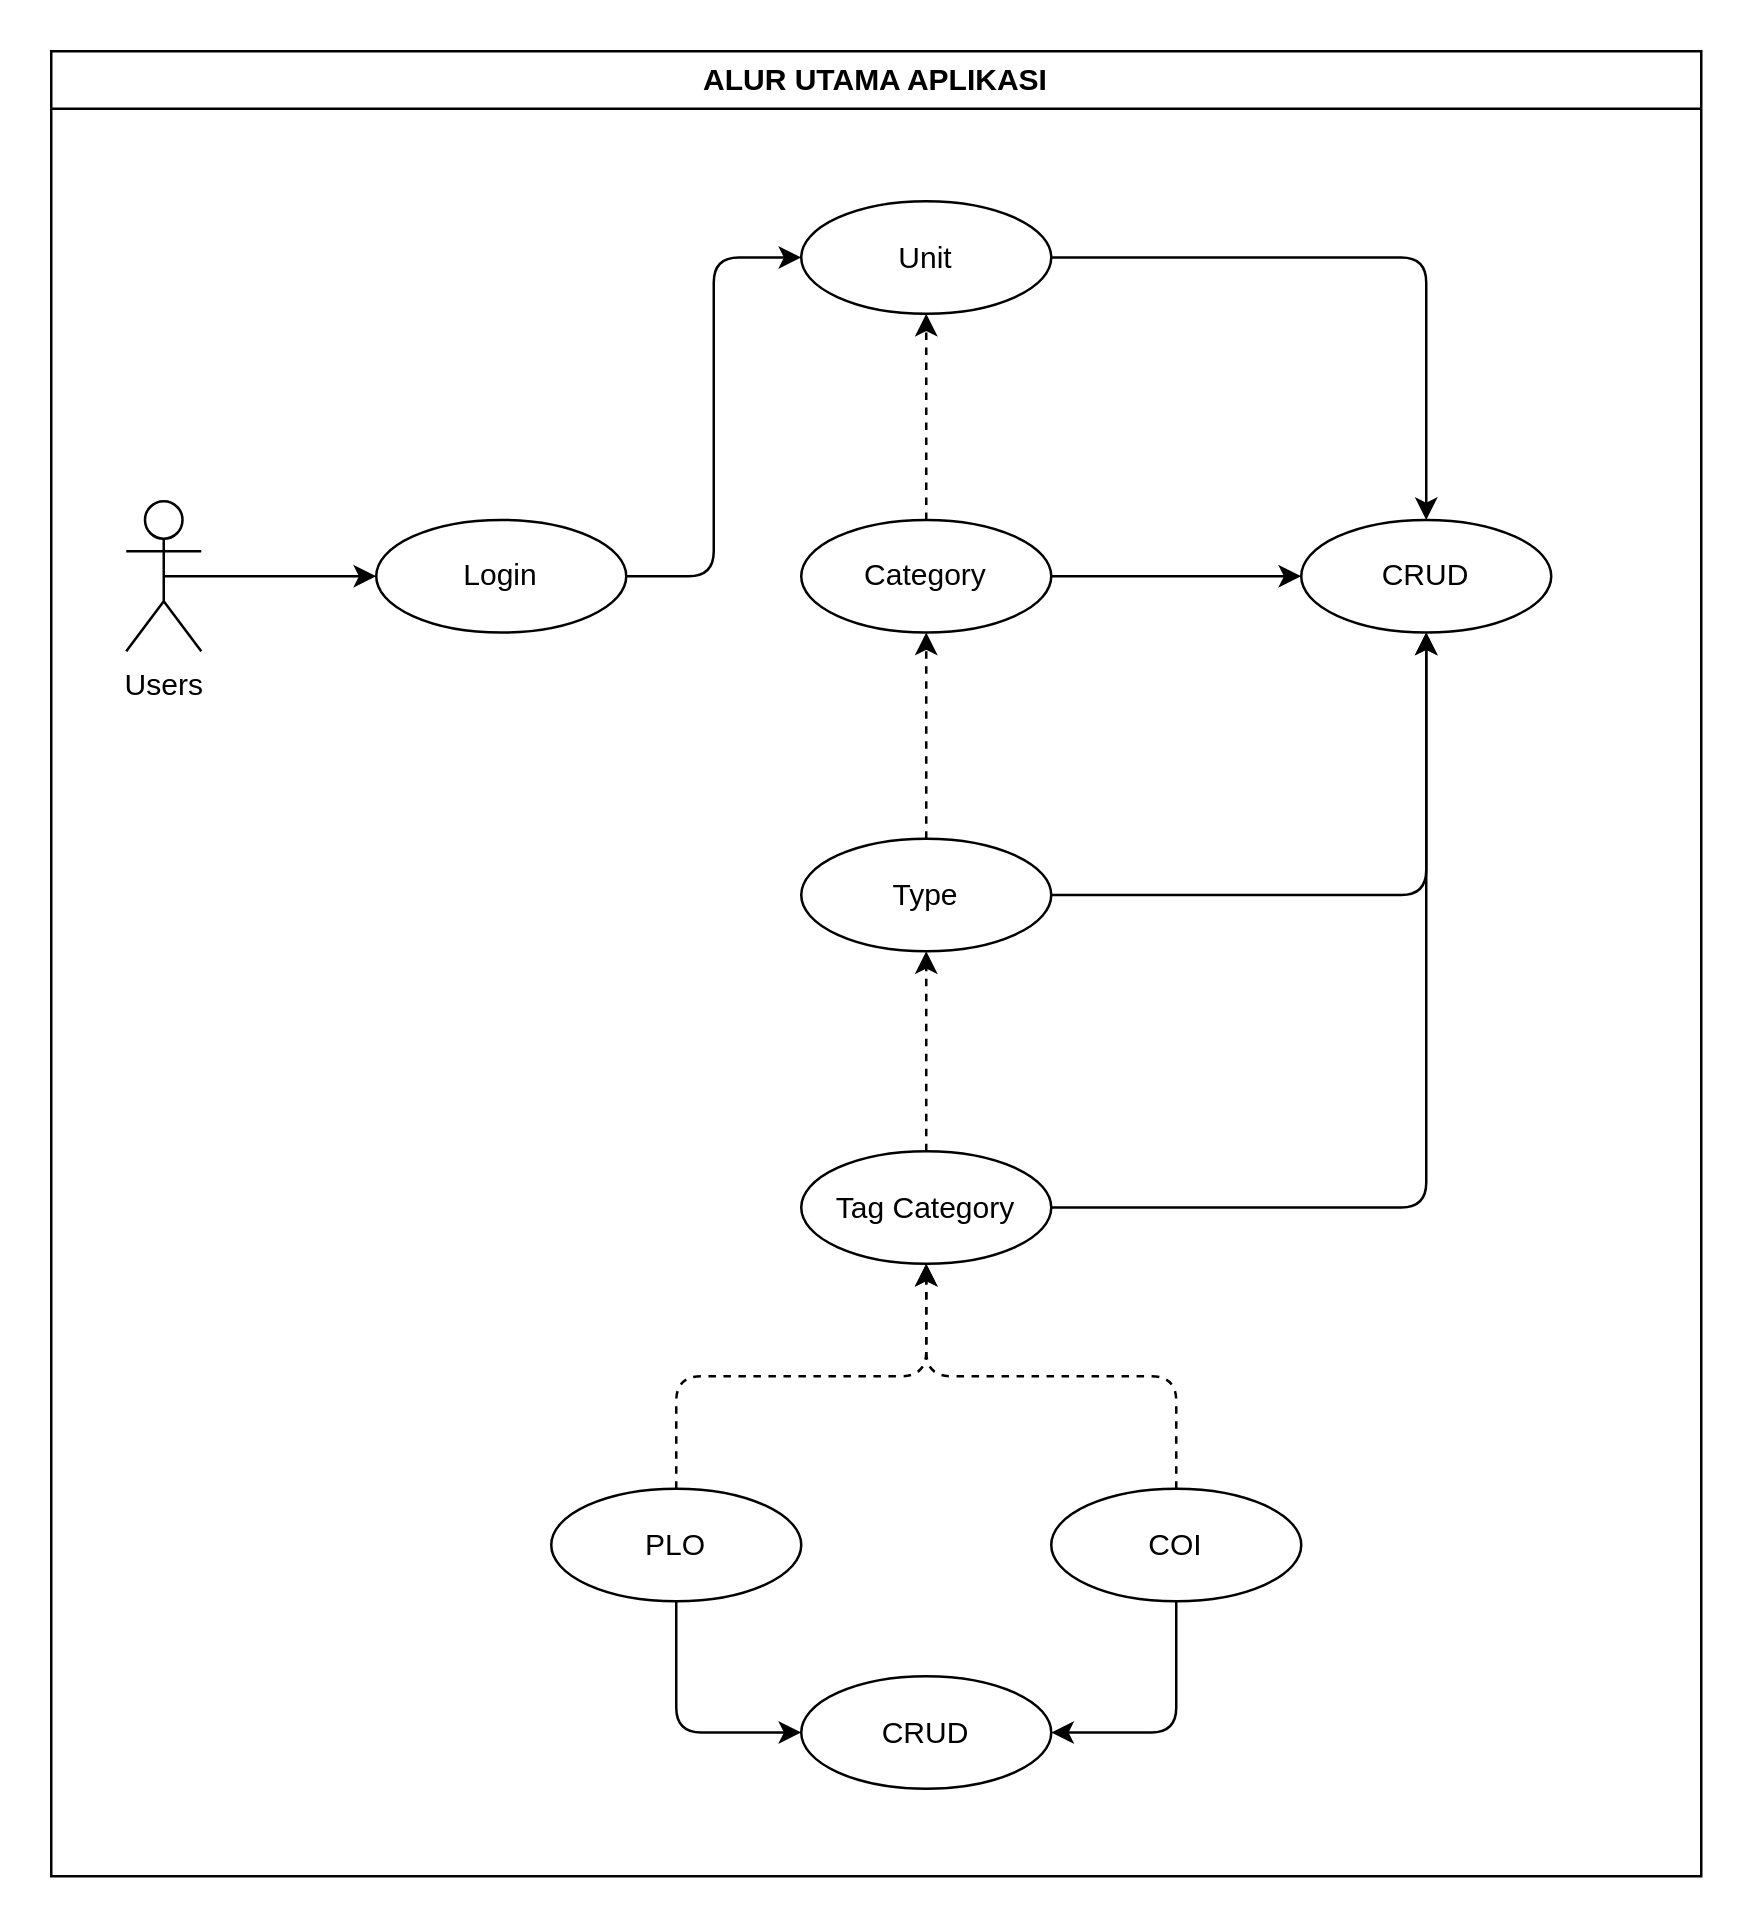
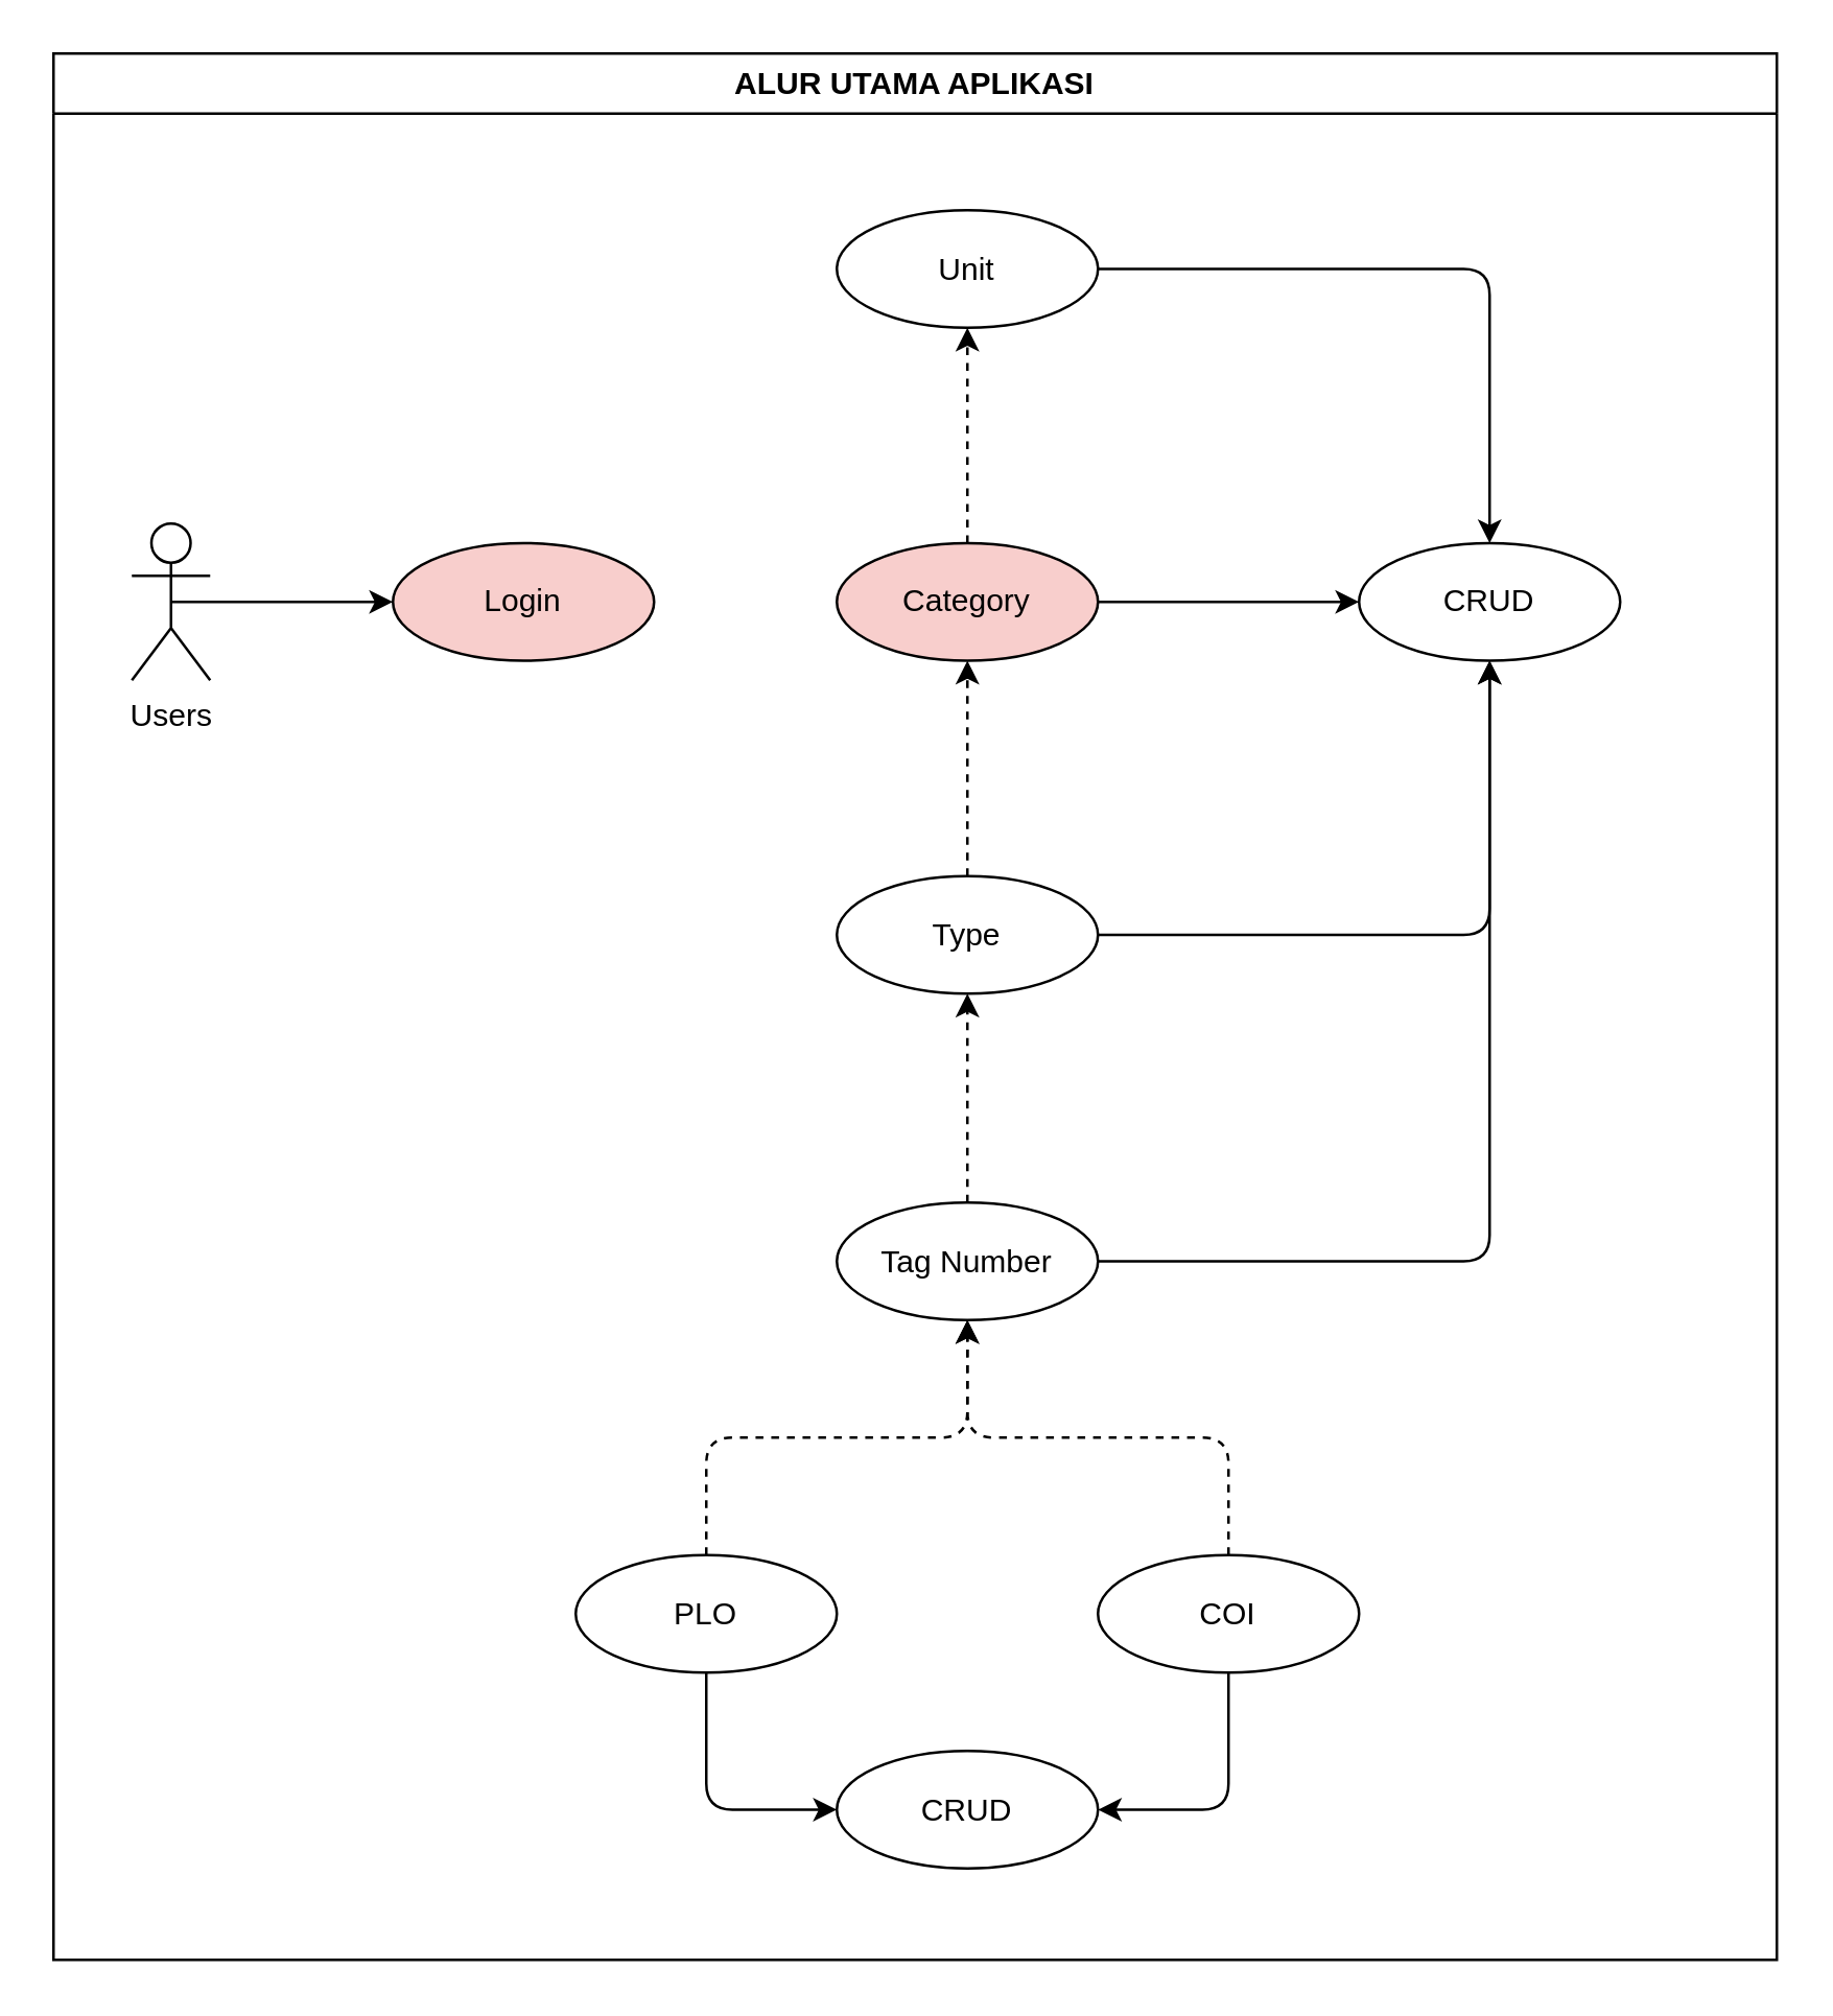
  <mxCell id="0" />
  <mxCell id="1" parent="0" />
  <mxCell id="2" value="ALUR UTAMA APLIKASI" style="swimlane;whiteSpace=wrap;html=1;" parent="1" vertex="1"><mxGeometry x="20" y="20" width="660" height="730" as="geometry" /></mxCell>
  <mxCell id="3" style="edgeStyle=none;html=1;exitX=0.5;exitY=0.5;exitDx=0;exitDy=0;exitPerimeter=0;entryX=0;entryY=0.5;entryDx=0;entryDy=0;" parent="2" source="4" target="6" edge="1"><mxGeometry relative="1" as="geometry"><mxPoint x="120" y="215" as="targetPoint" /></mxGeometry></mxCell>
  <mxCell id="4" value="Users" style="shape=umlActor;verticalLabelPosition=bottom;verticalAlign=top;html=1;outlineConnect=0;" parent="2" vertex="1"><mxGeometry x="30" y="180" width="30" height="60" as="geometry" /></mxCell>
- <mxCell id="5" style="edgeStyle=orthogonalEdgeStyle;html=1;exitX=1;exitY=0.5;exitDx=0;exitDy=0;entryX=0;entryY=0.5;entryDx=0;entryDy=0;" parent="2" source="6" target="8" edge="1"><mxGeometry relative="1" as="geometry" /></mxCell>
- <mxCell id="6" value="Login" style="ellipse;whiteSpace=wrap;html=1;" parent="2" vertex="1"><mxGeometry x="130" y="187.5" width="100" height="45" as="geometry" /></mxCell>
+ <mxCell id="6" value="Login" style="ellipse;whiteSpace=wrap;html=1;fillColor=#f8cecc;" parent="2" vertex="1"><mxGeometry x="130" y="187.5" width="100" height="45" as="geometry" /></mxCell>
  <mxCell id="7" style="edgeStyle=orthogonalEdgeStyle;html=1;exitX=1;exitY=0.5;exitDx=0;exitDy=0;entryX=0.5;entryY=0;entryDx=0;entryDy=0;" parent="2" source="8" target="18" edge="1"><mxGeometry relative="1" as="geometry" /></mxCell>
  <mxCell id="8" value="Unit" style="ellipse;whiteSpace=wrap;html=1;" parent="2" vertex="1"><mxGeometry x="300" y="60" width="100" height="45" as="geometry" /></mxCell>
  <mxCell id="9" style="edgeStyle=orthogonalEdgeStyle;html=1;exitX=0.5;exitY=0;exitDx=0;exitDy=0;entryX=0.5;entryY=1;entryDx=0;entryDy=0;dashed=1;" parent="2" source="11" target="8" edge="1"><mxGeometry relative="1" as="geometry" /></mxCell>
  <mxCell id="10" style="edgeStyle=orthogonalEdgeStyle;html=1;exitX=1;exitY=0.5;exitDx=0;exitDy=0;entryX=0;entryY=0.5;entryDx=0;entryDy=0;" parent="2" source="11" target="18" edge="1"><mxGeometry relative="1" as="geometry" /></mxCell>
- <mxCell id="11" value="Category" style="ellipse;whiteSpace=wrap;html=1;" parent="2" vertex="1"><mxGeometry x="300" y="187.5" width="100" height="45" as="geometry" /></mxCell>
+ <mxCell id="11" value="Category" style="ellipse;whiteSpace=wrap;html=1;fillColor=#f8cecc;" parent="2" vertex="1"><mxGeometry x="300" y="187.5" width="100" height="45" as="geometry" /></mxCell>
  <mxCell id="12" style="edgeStyle=orthogonalEdgeStyle;html=1;exitX=0.5;exitY=0;exitDx=0;exitDy=0;entryX=0.5;entryY=1;entryDx=0;entryDy=0;dashed=1;" parent="2" source="14" target="11" edge="1"><mxGeometry relative="1" as="geometry" /></mxCell>
  <mxCell id="13" style="edgeStyle=orthogonalEdgeStyle;html=1;exitX=1;exitY=0.5;exitDx=0;exitDy=0;" parent="2" source="14" target="18" edge="1"><mxGeometry relative="1" as="geometry" /></mxCell>
  <mxCell id="14" value="Type" style="ellipse;whiteSpace=wrap;html=1;" parent="2" vertex="1"><mxGeometry x="300" y="315" width="100" height="45" as="geometry" /></mxCell>
  <mxCell id="15" style="edgeStyle=orthogonalEdgeStyle;html=1;exitX=0.5;exitY=0;exitDx=0;exitDy=0;entryX=0.5;entryY=1;entryDx=0;entryDy=0;dashed=1;" parent="2" source="17" target="14" edge="1"><mxGeometry relative="1" as="geometry" /></mxCell>
  <mxCell id="16" style="edgeStyle=orthogonalEdgeStyle;html=1;exitX=1;exitY=0.5;exitDx=0;exitDy=0;entryX=0.5;entryY=1;entryDx=0;entryDy=0;" parent="2" source="17" target="18" edge="1"><mxGeometry relative="1" as="geometry" /></mxCell>
- <mxCell id="17" value="Tag Category" style="ellipse;whiteSpace=wrap;html=1;" parent="2" vertex="1"><mxGeometry x="300" y="440" width="100" height="45" as="geometry" /></mxCell>
+ <mxCell id="17" value="Tag Number" style="ellipse;whiteSpace=wrap;html=1;" parent="2" vertex="1"><mxGeometry x="300" y="440" width="100" height="45" as="geometry" /></mxCell>
  <mxCell id="18" value="CRUD" style="ellipse;whiteSpace=wrap;html=1;" parent="2" vertex="1"><mxGeometry x="500" y="187.5" width="100" height="45" as="geometry" /></mxCell>
  <mxCell id="19" style="edgeStyle=orthogonalEdgeStyle;html=1;exitX=0.5;exitY=0;exitDx=0;exitDy=0;entryX=0.5;entryY=1;entryDx=0;entryDy=0;dashed=1;" parent="2" source="21" target="17" edge="1"><mxGeometry relative="1" as="geometry" /></mxCell>
  <mxCell id="20" style="edgeStyle=orthogonalEdgeStyle;html=1;exitX=0.5;exitY=1;exitDx=0;exitDy=0;entryX=0;entryY=0.5;entryDx=0;entryDy=0;" parent="2" source="21" target="24" edge="1"><mxGeometry relative="1" as="geometry"><mxPoint x="220" y="700" as="targetPoint" /></mxGeometry></mxCell>
  <mxCell id="21" value="PLO" style="ellipse;whiteSpace=wrap;html=1;" parent="2" vertex="1"><mxGeometry x="200" y="575" width="100" height="45" as="geometry" /></mxCell>
  <mxCell id="22" style="edgeStyle=orthogonalEdgeStyle;html=1;exitX=0.5;exitY=1;exitDx=0;exitDy=0;entryX=1;entryY=0.5;entryDx=0;entryDy=0;" parent="2" source="23" target="24" edge="1"><mxGeometry relative="1" as="geometry"><mxPoint x="530" y="730" as="targetPoint" /></mxGeometry></mxCell>
  <mxCell id="23" value="COI" style="ellipse;whiteSpace=wrap;html=1;" parent="2" vertex="1"><mxGeometry x="400" y="575" width="100" height="45" as="geometry" /></mxCell>
  <mxCell id="24" value="CRUD" style="ellipse;whiteSpace=wrap;html=1;" parent="2" vertex="1"><mxGeometry x="300" y="650" width="100" height="45" as="geometry" /></mxCell>
  <mxCell id="25" style="edgeStyle=orthogonalEdgeStyle;html=1;exitX=0.5;exitY=0;exitDx=0;exitDy=0;dashed=1;entryX=0.5;entryY=1;entryDx=0;entryDy=0;" parent="2" source="23" target="17" edge="1"><mxGeometry relative="1" as="geometry"><mxPoint x="340" y="485" as="targetPoint" /></mxGeometry></mxCell>
